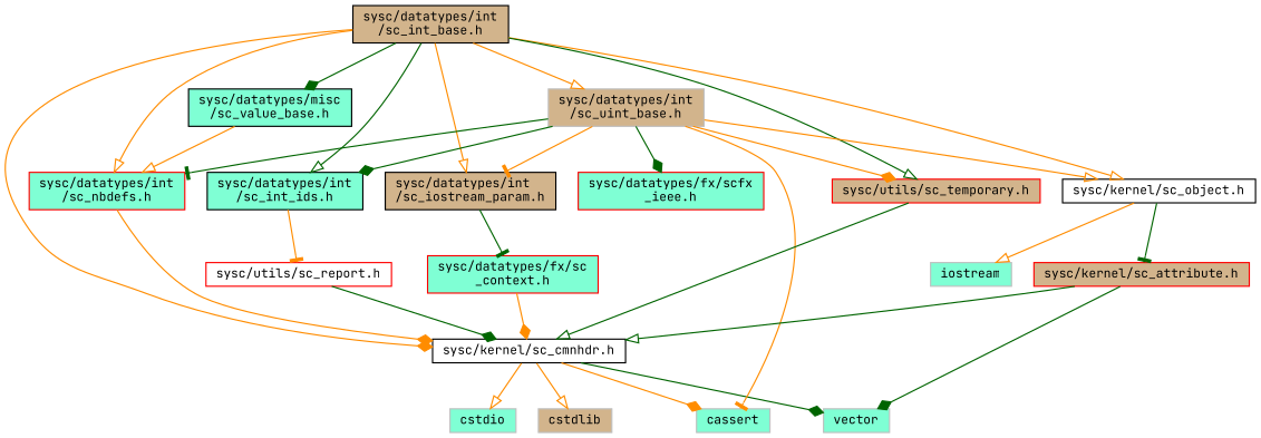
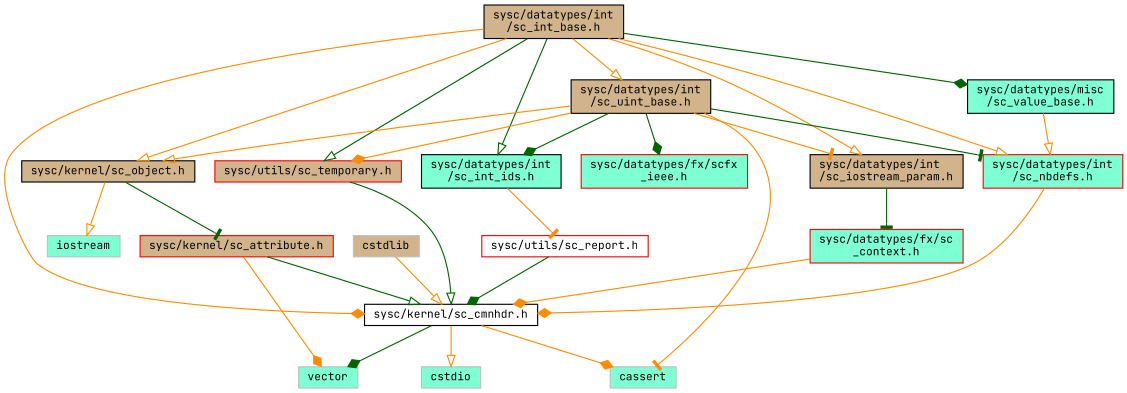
  digraph {
    fontname="JetBrains Mono"
    node [color=black fillcolor=aquamarine fontname="JetBrains Mono" fontsize=10 shape=record style=filled]
    edge [arrowhead=onormal color=darkorange fontname="JetBrains Mono" fontsize=10 labelfontname=FreeSans labelfontsize=10 style=solid]
    n1 [fillcolor=tan fontcolor=black height=0.2 label="sysc/datatypes/int\l/sc_int_base.h" width=0.4]
    n2 [fillcolor=white height=0.2 label="sysc/kernel/sc_cmnhdr.h" width=0.4]
-   n3 [fillcolor=white height=0.2 label="sysc/kernel/sc_object.h" width=0.4]
+   n3 [fillcolor=tan height=0.2 label="sysc/kernel/sc_object.h" width=0.4]
    n4 [height=0.2 label="sysc/datatypes/misc\l/sc_value_base.h" width=0.4]
    n5 [color=red height=0.2 label="sysc/datatypes/int\l/sc_nbdefs.h" width=0.4]
    n6 [height=0.2 label="sysc/datatypes/int\l/sc_int_ids.h" width=0.4]
    n7 [fillcolor=tan height=0.2 label="sysc/datatypes/int\l/sc_iostream_param.h" width=0.4]
-   n8 [color=grey75 fillcolor=tan height=0.2 label="sysc/datatypes/int\l/sc_uint_base.h" width=0.4]
+   n8 [fillcolor=tan height=0.2 label="sysc/datatypes/int\l/sc_uint_base.h" width=0.4]
    n9 [color=red fillcolor=tan height=0.2 label="sysc/utils/sc_temporary.h" width=0.4]
    n10 [color=grey75 height=0.2 label=cassert width=0.4]
    n11 [color=grey75 height=0.2 label=cstdio width=0.4]
    n12 [color=grey75 fillcolor=tan height=0.2 label=cstdlib width=0.4]
    n13 [color=grey75 height=0.2 label=vector width=0.4]
    n14 [color=red fillcolor=tan height=0.2 label="sysc/kernel/sc_attribute.h" width=0.4]
    n15 [color=grey75 height=0.2 label=iostream width=0.4]
    n16 [color=red fillcolor=white height=0.2 label="sysc/utils/sc_report.h" width=0.4]
    n17 [color=red height=0.2 label="sysc/datatypes/fx/sc\l_context.h" width=0.4]
    n18 [color=red height=0.2 label="sysc/datatypes/fx/scfx\l_ieee.h" width=0.4]
    n1 -> n2 [arrowhead=diamond]
    n1 -> n3
    n1 -> n4 [arrowhead=diamond color=darkgreen]
    n1 -> n5
    n1 -> n6 [color=darkgreen]
    n1 -> n7
    n1 -> n8
    n1 -> n9 [color=darkgreen]
    n2 -> n10 [arrowhead=diamond]
    n2 -> n11
-   n2 -> n12
+   n12 -> n2
    n2 -> n13 [arrowhead=diamond color=darkgreen]
    n3 -> n14 [arrowhead=tee color=darkgreen]
    n3 -> n15
    n4 -> n5
    n5 -> n2 [arrowhead=diamond]
    n6 -> n16 [arrowhead=tee]
    n7 -> n17 [arrowhead=tee color=darkgreen]
    n8 -> n3
    n8 -> n5 [arrowhead=tee color=darkgreen]
    n8 -> n6 [arrowhead=diamond color=darkgreen]
    n8 -> n7 [arrowhead=tee]
    n8 -> n9 [arrowhead=diamond]
    n8 -> n10 [arrowhead=tee]
    n8 -> n18 [arrowhead=diamond color=darkgreen]
    n9 -> n2 [color=darkgreen]
    n14 -> n2 [color=darkgreen]
-   n14 -> n13 [arrowhead=diamond color=darkgreen]
+   n14 -> n13 [arrowhead=diamond]
    n16 -> n2 [arrowhead=diamond color=darkgreen]
    n17 -> n2 [arrowhead=diamond]
  }
